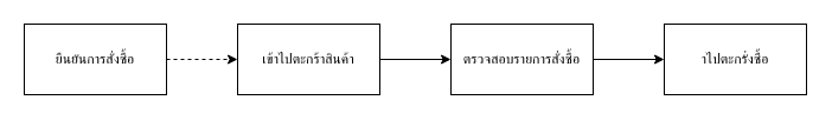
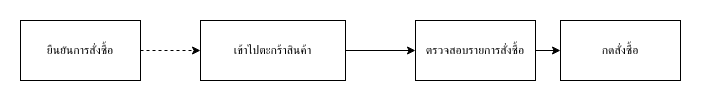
  <mxCell id="0" />
  <mxCell id="1" parent="0" />
  <mxCell id="2" style="edgeStyle=orthogonalEdgeStyle;rounded=0;orthogonalLoop=1;jettySize=auto;html=1;exitX=1;exitY=0.5;exitDx=0;exitDy=0;entryX=0;entryY=0.5;entryDx=0;entryDy=0;dashed=1;" edge="1" parent="1" source="3" target="5"><mxGeometry relative="1" as="geometry" /></mxCell>
  <mxCell id="3" value="ยืนยันการสั่งซื้อ" style="rounded=0;whiteSpace=wrap;html=1;" vertex="1" parent="1"><mxGeometry x="20" y="20" width="120" height="60" as="geometry" /></mxCell>
  <mxCell id="4" style="edgeStyle=orthogonalEdgeStyle;rounded=0;orthogonalLoop=1;jettySize=auto;html=1;exitX=1;exitY=0.5;exitDx=0;exitDy=0;" edge="1" parent="1" source="5" target="7"><mxGeometry relative="1" as="geometry" /></mxCell>
- <mxCell id="5" value="เข้าไปตะกร้าสินค้า" style="rounded=0;whiteSpace=wrap;html=1;" vertex="1" parent="1"><mxGeometry x="200" y="20" width="120" height="60" as="geometry" /></mxCell>
+ <mxCell id="5" value="เข้าไปตะกร้าสินค้า" style="rounded=0;whiteSpace=wrap;html=1;" vertex="1" parent="1"><mxGeometry x="200" y="20" width="145" height="60" as="geometry" /></mxCell>
  <mxCell id="6" style="edgeStyle=orthogonalEdgeStyle;rounded=0;orthogonalLoop=1;jettySize=auto;html=1;exitX=1;exitY=0.5;exitDx=0;exitDy=0;" edge="1" parent="1" source="7" target="8"><mxGeometry relative="1" as="geometry" /></mxCell>
- <mxCell id="7" value="ตรวจสอบรายการสั่งซื้อ" style="rounded=0;whiteSpace=wrap;html=1;" vertex="1" parent="1"><mxGeometry x="380" y="20" width="120" height="60" as="geometry" /></mxCell>
- <mxCell id="8" value="าไปตะกรั่งซื้อ" style="rounded=0;whiteSpace=wrap;html=1;" vertex="1" parent="1"><mxGeometry x="560" y="20" width="120" height="60" as="geometry" /></mxCell>
+ <mxCell id="7" value="ตรวจสอบรายการสั่งซื้อ" style="rounded=0;whiteSpace=wrap;html=1;" vertex="1" parent="1"><mxGeometry x="415" y="20" width="120" height="60" as="geometry" /></mxCell>
+ <mxCell id="8" value="กดสั่งซื้อ" style="rounded=0;whiteSpace=wrap;html=1;" vertex="1" parent="1"><mxGeometry x="560" y="20" width="120" height="60" as="geometry" /></mxCell>
